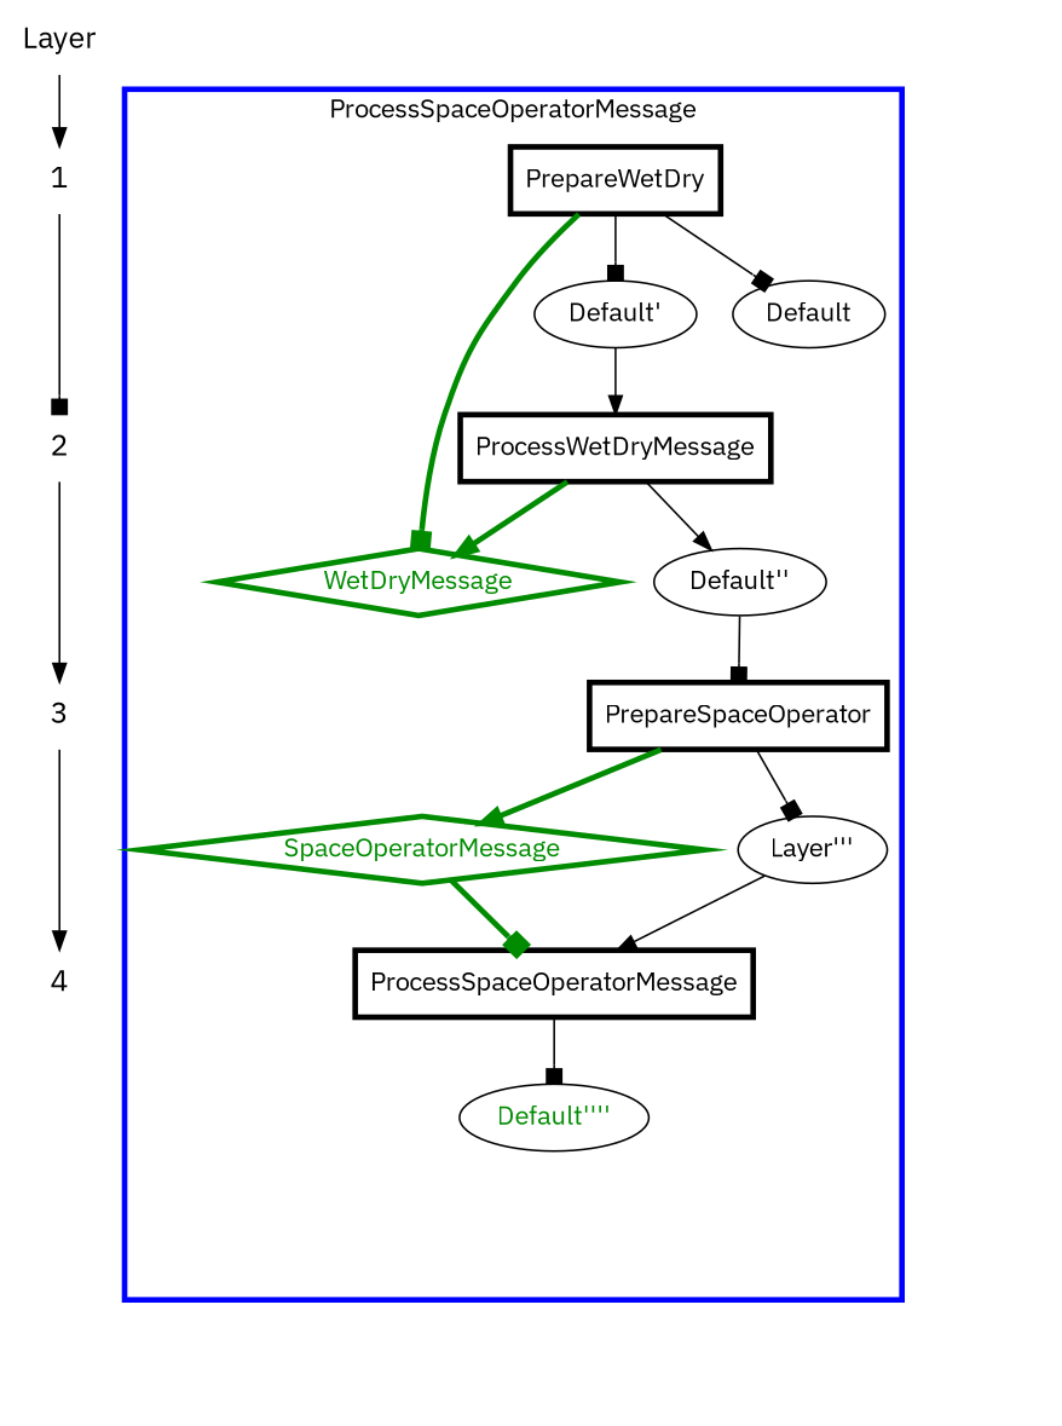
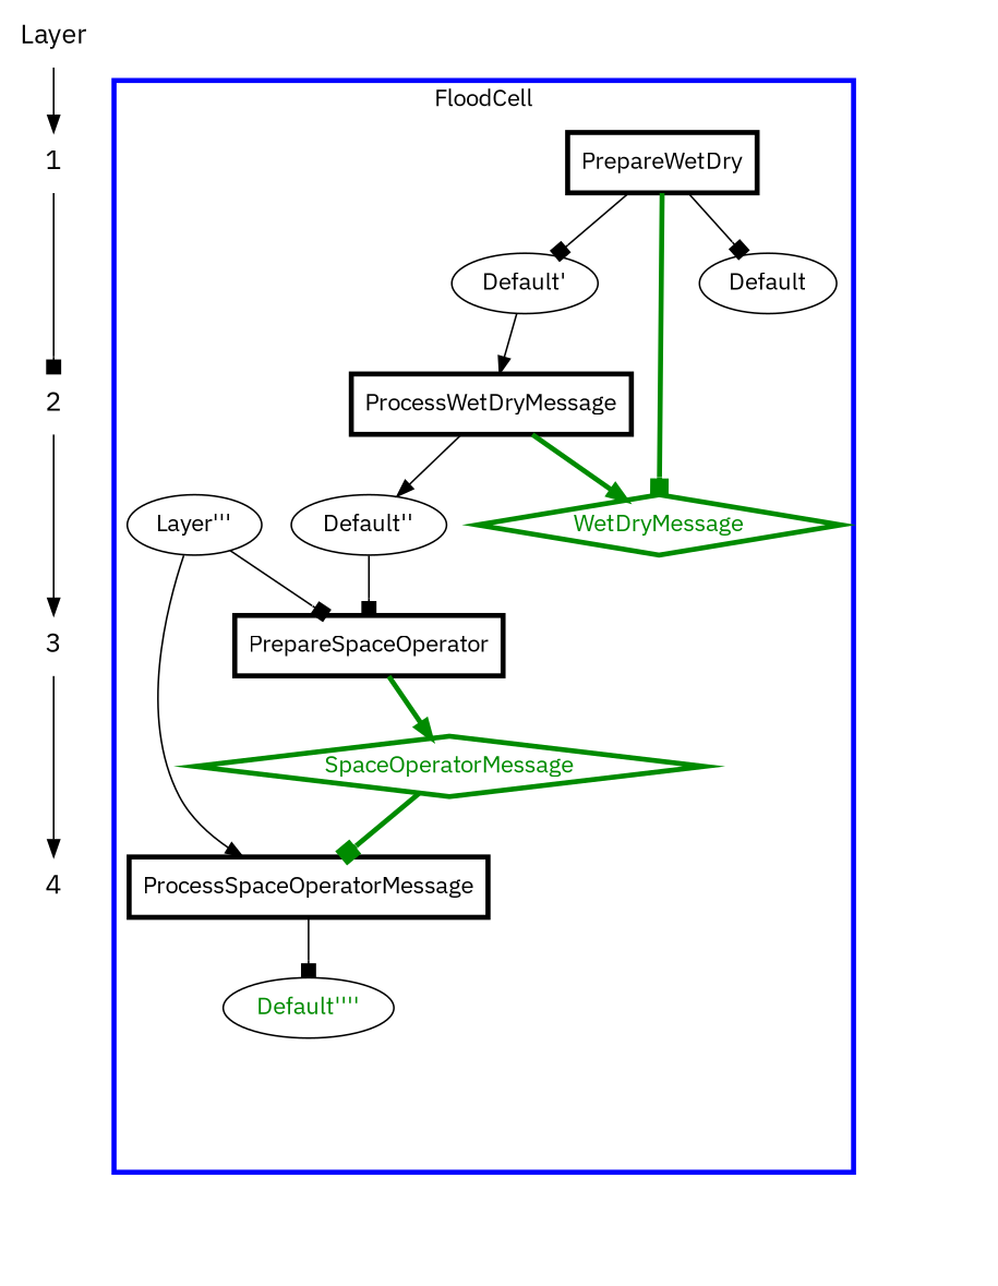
  digraph {
    compound=true
    fontname="IBM Plex Sans"
    newrank=true
    node [fontname="IBM Plex Sans"]
    edge [arrowhead=normal fontname="IBM Plex Sans"]
    Layer [fontsize=16 shape=plaintext]
    1 [fontsize=16 shape=plaintext]
    2 [fontsize=16 shape=plaintext]
    3 [fontsize=16 shape=plaintext]
    4 [fontsize=16 shape=plaintext]
    PrepareWetDry [penwidth=3 shape=box]
    ProcessWetDryMessage [penwidth=3 shape=box]
    PrepareSpaceOperator [penwidth=3 shape=box]
    ProcessSpaceOperatorMessage [penwidth=3 shape=box]
    MID [style=invisible]
    n11 [color=green4 fontcolor=green4 label=WetDryMessage penwidth=3 shape=diamond]
    "Default'"
    "Default''"
    n14 [color=green4 fontcolor=green4 label=SpaceOperatorMessage penwidth=3 shape=diamond]
    n15 [label="Layer'''"]
    "Default''''" [fontcolor=green4]
    Default
    END [style=invisible]
    START [style=invisible]
    subgraph sub_1 {
      Layer
      1
      2
      3
      4
    }
    subgraph sub_2 {
      rank=same
      1
      PrepareWetDry
    }
    subgraph sub_3 {
      rank=same
      2
      ProcessWetDryMessage
    }
    subgraph sub_4 {
      rank=same
      3
      PrepareSpaceOperator
    }
    subgraph sub_5 {
      rank=same
      4
      ProcessSpaceOperatorMessage
    }
    subgraph cluster_6 {
      color=blue
      label=initFunctions
      penwidth=3
    }
    subgraph cluster_7 {
      color=blue
      label=stepFunctions
      penwidth=3
    }
    subgraph cluster_8 {
      color=blue
      label=exitFunctions
      penwidth=3
    }
    subgraph cluster_9 {
      color=blue
-     label=ProcessSpaceOperatorMessage
+     label=FloodCell
      penwidth=3
      PrepareWetDry
      ProcessWetDryMessage
      PrepareSpaceOperator
      ProcessSpaceOperatorMessage
      MID
      n11
      "Default'"
      "Default''"
      n14
      n15
      "Default''''"
      Default
    }
    Layer -> 1
    1 -> 2 [arrowhead=box]
    2 -> 3
    3 -> 4
    PrepareWetDry -> n11 [arrowhead=box color=green4 penwidth=3]
    PrepareWetDry -> "Default'" [arrowhead=box]
    PrepareWetDry -> Default [arrowhead=box]
    ProcessWetDryMessage -> n11 [color=green4 penwidth=3]
    ProcessWetDryMessage -> "Default''"
    PrepareSpaceOperator -> n14 [color=green4 penwidth=3]
-   PrepareSpaceOperator -> n15 [arrowhead=box]
+   n15 -> PrepareSpaceOperator [arrowhead=box]
    ProcessSpaceOperatorMessage -> "Default''''" [arrowhead=box]
    MID -> END [style=invis arrowhead=""]
    "Default'" -> ProcessWetDryMessage
    "Default''" -> PrepareSpaceOperator [arrowhead=box]
    n14 -> ProcessSpaceOperatorMessage [arrowhead=box color=green4 penwidth=3]
    n15 -> ProcessSpaceOperatorMessage
    "Default''''" -> MID [style=invis arrowhead=""]
    START -> Default [style=invis arrowhead=""]
  }
